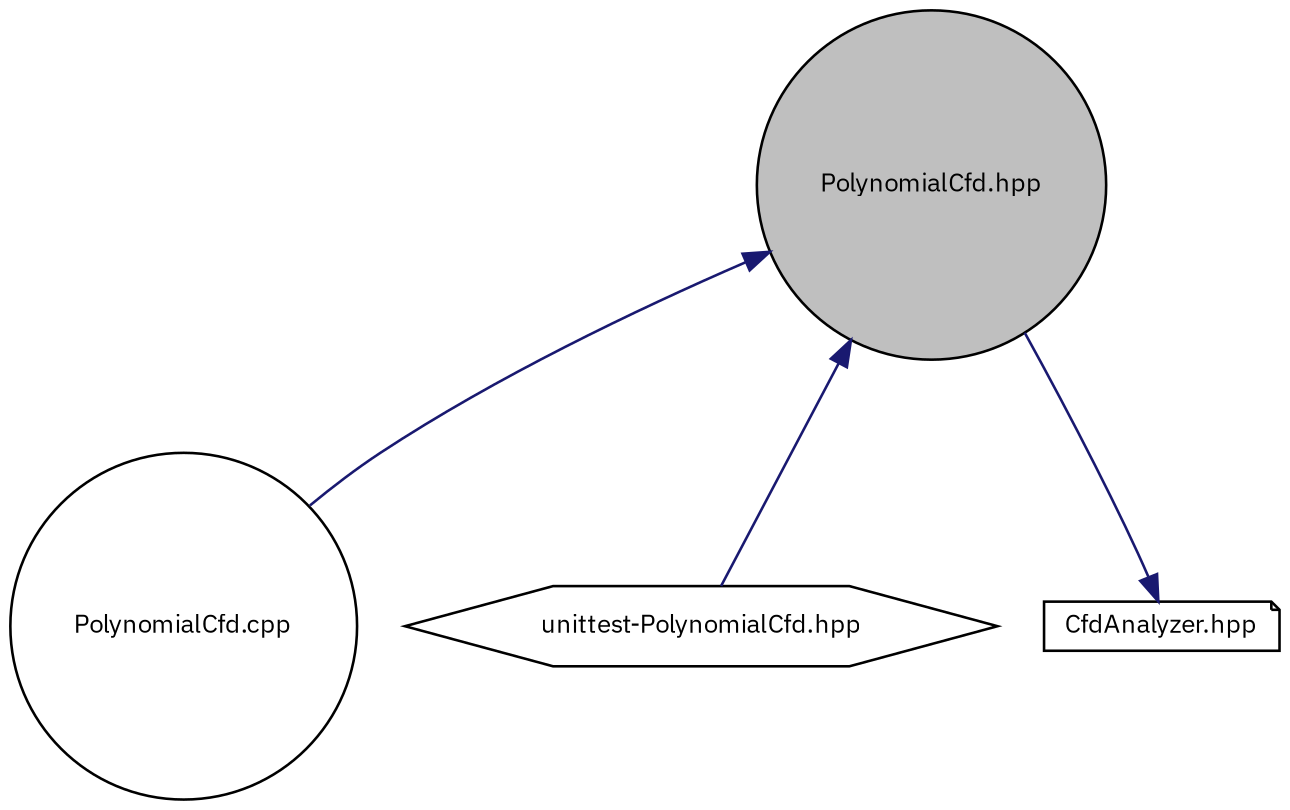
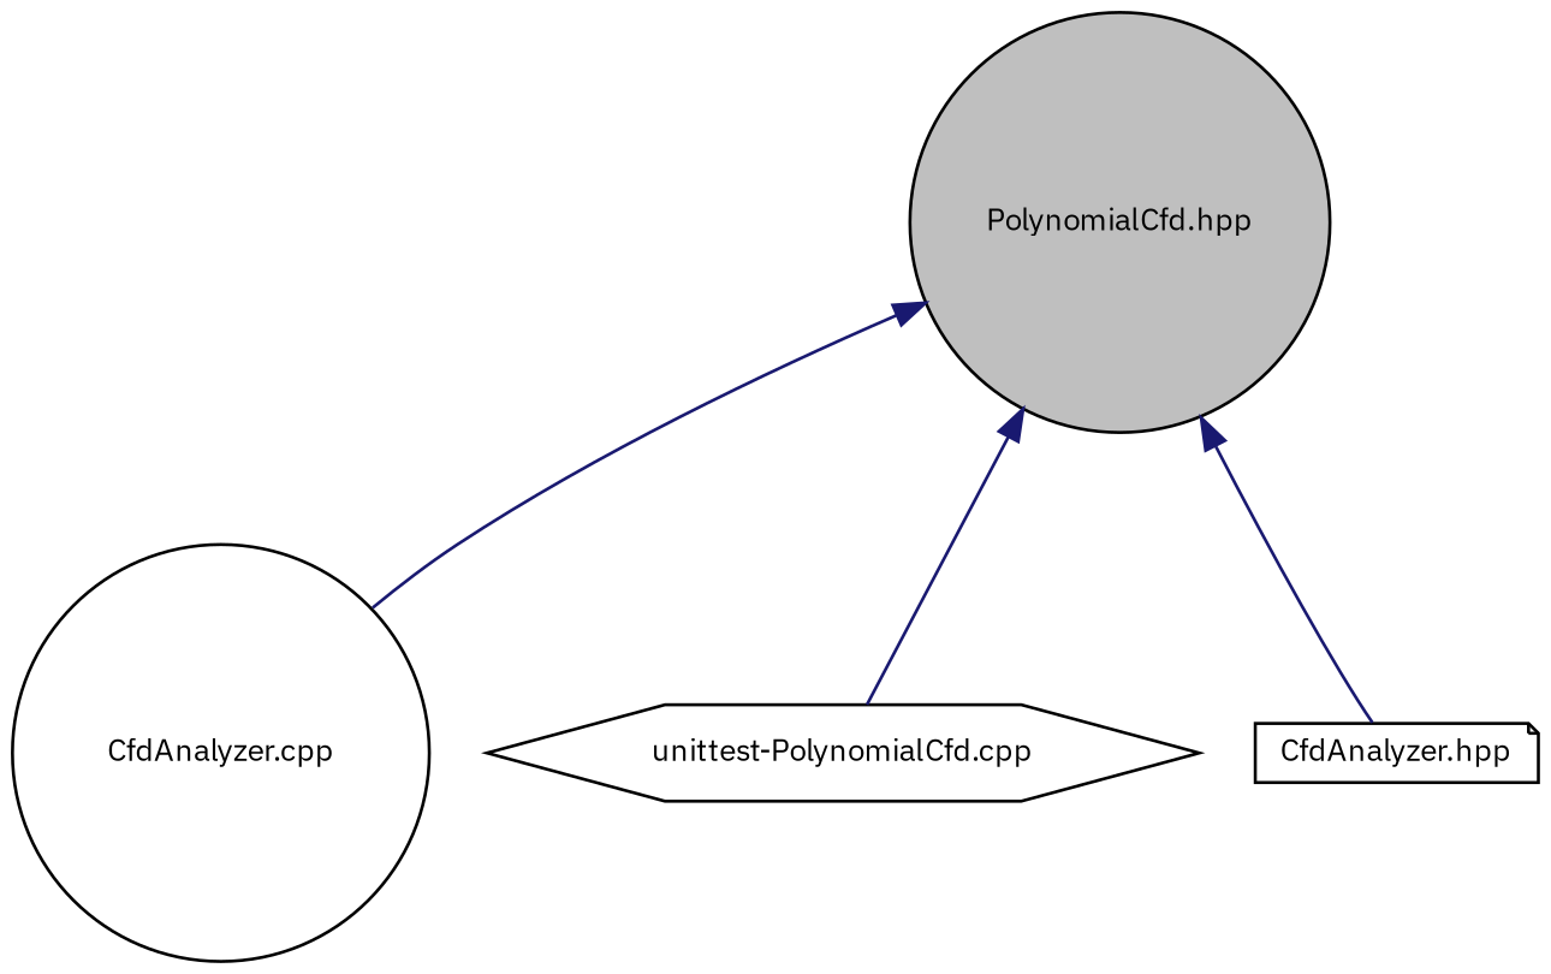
  digraph {
    fontname="IBM Plex Sans"
    node [color=black fillcolor=white fontname="IBM Plex Sans" fontsize=10 shape=circle style=filled]
    edge [color=midnightblue dir=back fontname="IBM Plex Sans" fontsize=10 labelfontname=Helvetica labelfontsize=10 style=solid]
    n1 [fillcolor=grey75 fontcolor=black height=0.2 label="PolynomialCfd.hpp" width=0.4]
-   n2 [height=0.2 label="PolynomialCfd.cpp" width=0.4]
-   n3 [height=0.2 label="unittest-PolynomialCfd.hpp" shape=hexagon width=0.4]
+   n2 [height=0.2 label="CfdAnalyzer.cpp" width=0.4]
+   n3 [height=0.2 label="unittest-PolynomialCfd.cpp" shape=hexagon width=0.4]
    n4 [height=0.2 label="CfdAnalyzer.hpp" shape=note width=0.4]
    n1 -> n2
    n1 -> n3
-   n4 -> n1
+   n1 -> n4
  }
